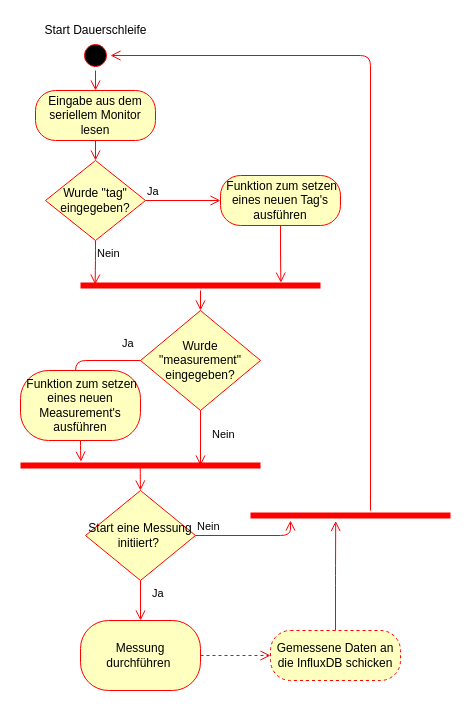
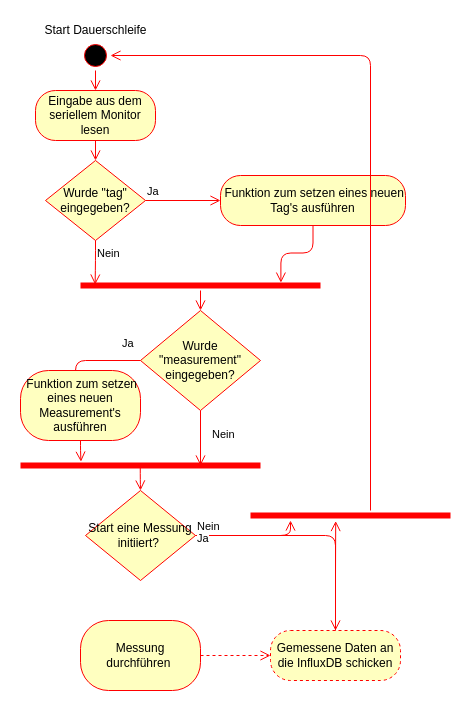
  <mxCell id="0" />
  <mxCell id="1" parent="0" />
  <mxCell id="2" value="" style="ellipse;html=1;shape=startState;fillColor=#000000;strokeColor=#ff0000;" parent="1" vertex="1"><mxGeometry x="80" y="40" width="30" height="30" as="geometry" /></mxCell>
  <mxCell id="3" value="" style="edgeStyle=orthogonalEdgeStyle;html=1;verticalAlign=bottom;endArrow=open;endSize=8;strokeColor=#ff0000;entryX=0.5;entryY=0;entryDx=0;entryDy=0;" parent="1" source="2" target="5" edge="1"><mxGeometry relative="1" as="geometry"><mxPoint x="95" y="130" as="targetPoint" /></mxGeometry></mxCell>
  <mxCell id="4" value="Start Dauerschleife" style="text;html=1;align=center;verticalAlign=middle;resizable=0;points=[];autosize=1;strokeColor=none;fillColor=none;" parent="1" vertex="1"><mxGeometry x="35" y="20" width="120" height="20" as="geometry" /></mxCell>
  <mxCell id="5" value="Eingabe aus dem seriellem Monitor lesen" style="rounded=1;whiteSpace=wrap;html=1;arcSize=40;fontColor=#000000;fillColor=#ffffc0;strokeColor=#ff0000;" parent="1" vertex="1"><mxGeometry x="35" y="90" width="120" height="50" as="geometry" /></mxCell>
  <mxCell id="6" value="" style="edgeStyle=orthogonalEdgeStyle;html=1;verticalAlign=bottom;endArrow=open;endSize=8;strokeColor=#ff0000;entryX=0.5;entryY=0;entryDx=0;entryDy=0;" parent="1" source="5" target="7" edge="1"><mxGeometry relative="1" as="geometry"><mxPoint x="95" y="200" as="targetPoint" /></mxGeometry></mxCell>
  <mxCell id="7" value="Wurde &quot;tag&quot; eingegeben?" style="rhombus;whiteSpace=wrap;html=1;fillColor=#ffffc0;strokeColor=#ff0000;" parent="1" vertex="1"><mxGeometry x="45" y="160" width="100" height="80" as="geometry" /></mxCell>
  <mxCell id="8" value="Ja" style="edgeStyle=orthogonalEdgeStyle;html=1;align=left;verticalAlign=bottom;endArrow=open;endSize=8;strokeColor=#ff0000;entryX=0;entryY=0.5;entryDx=0;entryDy=0;" parent="1" source="7" target="10" edge="1"><mxGeometry x="-1" relative="1" as="geometry"><mxPoint x="200" y="200" as="targetPoint" /></mxGeometry></mxCell>
  <mxCell id="9" value="Nein" style="edgeStyle=orthogonalEdgeStyle;html=1;align=left;verticalAlign=top;endArrow=open;endSize=8;strokeColor=#ff0000;entryX=0.061;entryY=0.405;entryDx=0;entryDy=0;entryPerimeter=0;" parent="1" source="7" target="15" edge="1"><mxGeometry x="-1" relative="1" as="geometry"><mxPoint x="95" y="270" as="targetPoint" /></mxGeometry></mxCell>
- <mxCell id="10" value="&amp;nbsp;Funktion zum setzen eines neuen Tag's ausführen" style="rounded=1;whiteSpace=wrap;html=1;arcSize=40;fontColor=#000000;fillColor=#ffffc0;strokeColor=#ff0000;" parent="1" vertex="1"><mxGeometry x="220" y="175" width="120" height="50" as="geometry" /></mxCell>
+ <mxCell id="10" value="&amp;nbsp;Funktion zum setzen eines neuen Tag's ausführen" style="rounded=1;whiteSpace=wrap;html=1;arcSize=40;fontColor=#000000;fillColor=#ffffc0;strokeColor=#ff0000;" parent="1" vertex="1"><mxGeometry x="220" y="175" width="185" height="50" as="geometry" /></mxCell>
  <mxCell id="11" value="" style="edgeStyle=orthogonalEdgeStyle;html=1;verticalAlign=bottom;endArrow=open;endSize=8;strokeColor=#ff0000;entryX=0.835;entryY=0.215;entryDx=0;entryDy=0;entryPerimeter=0;" parent="1" source="10" target="15" edge="1"><mxGeometry relative="1" as="geometry"><mxPoint x="280" y="270" as="targetPoint" /></mxGeometry></mxCell>
  <mxCell id="12" value="Wurde &quot;measurement&quot; eingegeben?" style="rhombus;whiteSpace=wrap;html=1;fillColor=#ffffc0;strokeColor=#ff0000;" parent="1" vertex="1"><mxGeometry x="140" y="310" width="120" height="100" as="geometry" /></mxCell>
  <mxCell id="13" value="Nein" style="edgeStyle=orthogonalEdgeStyle;html=1;align=left;verticalAlign=bottom;endArrow=open;endSize=8;strokeColor=#ff0000;exitX=0.5;exitY=1;exitDx=0;exitDy=0;entryX=0.75;entryY=0.5;entryDx=0;entryDy=0;entryPerimeter=0;" parent="1" source="12" target="19" edge="1"><mxGeometry x="0.2" y="10" relative="1" as="geometry"><mxPoint x="200" y="460" as="targetPoint" /><mxPoint as="offset" /></mxGeometry></mxCell>
  <mxCell id="14" value="Ja" style="edgeStyle=orthogonalEdgeStyle;html=1;align=left;verticalAlign=top;endArrow=open;endSize=8;strokeColor=#ff0000;" parent="1" source="12" edge="1"><mxGeometry x="-0.679" y="-30" relative="1" as="geometry"><mxPoint x="75" y="420" as="targetPoint" /><Array as="points"><mxPoint x="75" y="360" /></Array><mxPoint as="offset" /></mxGeometry></mxCell>
  <mxCell id="15" value="" style="shape=line;html=1;strokeWidth=6;strokeColor=#ff0000;" parent="1" vertex="1"><mxGeometry x="80" y="280" width="240" height="10" as="geometry" /></mxCell>
  <mxCell id="16" value="" style="edgeStyle=orthogonalEdgeStyle;html=1;verticalAlign=bottom;endArrow=open;endSize=8;strokeColor=#ff0000;entryX=0.5;entryY=0;entryDx=0;entryDy=0;" parent="1" source="15" target="12" edge="1"><mxGeometry relative="1" as="geometry"><mxPoint x="180" y="310" as="targetPoint" /></mxGeometry></mxCell>
  <mxCell id="17" value="&amp;nbsp;Funktion zum setzen eines neuen Measurement's ausführen" style="rounded=1;whiteSpace=wrap;html=1;arcSize=40;fontColor=#000000;fillColor=#ffffc0;strokeColor=#ff0000;" parent="1" vertex="1"><mxGeometry x="20" y="370" width="120" height="70" as="geometry" /></mxCell>
  <mxCell id="18" value="" style="edgeStyle=orthogonalEdgeStyle;html=1;verticalAlign=bottom;endArrow=open;endSize=8;strokeColor=#ff0000;entryX=0.252;entryY=0.12;entryDx=0;entryDy=0;entryPerimeter=0;" parent="1" source="17" target="19" edge="1"><mxGeometry relative="1" as="geometry"><mxPoint x="80" y="450" as="targetPoint" /><Array as="points" /></mxGeometry></mxCell>
  <mxCell id="19" value="" style="shape=line;html=1;strokeWidth=6;strokeColor=#ff0000;" parent="1" vertex="1"><mxGeometry x="20" y="460" width="240" height="10" as="geometry" /></mxCell>
  <mxCell id="20" value="Start eine Messung &lt;br&gt;initiiert?&amp;nbsp;" style="rhombus;whiteSpace=wrap;html=1;fillColor=#ffffc0;strokeColor=#ff0000;" parent="1" vertex="1"><mxGeometry x="85" y="490" width="110" height="90" as="geometry" /></mxCell>
  <mxCell id="21" value="Nein" style="edgeStyle=orthogonalEdgeStyle;html=1;align=left;verticalAlign=bottom;endArrow=open;endSize=8;strokeColor=#ff0000;" parent="1" source="20" target="26" edge="1"><mxGeometry x="-1" relative="1" as="geometry"><mxPoint x="290" y="582.469" as="targetPoint" /><Array as="points"><mxPoint x="290" y="535" /></Array></mxGeometry></mxCell>
- <mxCell id="22" value="Ja" style="edgeStyle=orthogonalEdgeStyle;html=1;align=left;verticalAlign=top;endArrow=open;endSize=8;strokeColor=#ff0000;entryX=0.5;entryY=0;entryDx=0;entryDy=0;" parent="1" source="20" target="24" edge="1"><mxGeometry x="-1" y="10" relative="1" as="geometry"><mxPoint x="140" y="640" as="targetPoint" /><mxPoint as="offset" /></mxGeometry></mxCell>
+ <mxCell id="22" value="Ja" style="edgeStyle=orthogonalEdgeStyle;html=1;align=left;verticalAlign=top;endArrow=open;endSize=8;strokeColor=#ff0000;" parent="1" source="20" target="28" edge="1"><mxGeometry x="-1" y="10" relative="1" as="geometry"><mxPoint x="140" y="640" as="targetPoint" /><mxPoint as="offset" /></mxGeometry></mxCell>
  <mxCell id="23" value="" style="edgeStyle=orthogonalEdgeStyle;html=1;verticalAlign=bottom;endArrow=open;endSize=8;strokeColor=#ff0000;entryX=0.5;entryY=0;entryDx=0;entryDy=0;exitX=0.499;exitY=0.599;exitDx=0;exitDy=0;exitPerimeter=0;" parent="1" source="19" target="20" edge="1"><mxGeometry relative="1" as="geometry"><mxPoint x="139.86" y="480" as="targetPoint" /><mxPoint x="139.86" y="460" as="sourcePoint" /></mxGeometry></mxCell>
  <mxCell id="24" value="Messung durchführen&amp;nbsp;" style="rounded=1;whiteSpace=wrap;html=1;arcSize=40;fontColor=#000000;fillColor=#ffffc0;strokeColor=#ff0000;" parent="1" vertex="1"><mxGeometry x="80" y="620" width="120" height="70" as="geometry" /></mxCell>
  <mxCell id="25" value="" style="edgeStyle=orthogonalEdgeStyle;html=1;verticalAlign=bottom;endArrow=open;endSize=8;strokeColor=#ff0000;exitX=1;exitY=0.5;exitDx=0;exitDy=0;entryX=0;entryY=0.5;entryDx=0;entryDy=0;dashed=1;" parent="1" source="24" target="28" edge="1"><mxGeometry relative="1" as="geometry"><mxPoint x="240" y="655" as="targetPoint" /></mxGeometry></mxCell>
  <mxCell id="26" value="" style="shape=line;html=1;strokeWidth=6;strokeColor=#ff0000;" parent="1" vertex="1"><mxGeometry x="250" y="510" width="200" height="10" as="geometry" /></mxCell>
  <mxCell id="27" value="" style="edgeStyle=orthogonalEdgeStyle;html=1;verticalAlign=bottom;endArrow=open;endSize=8;strokeColor=#ff0000;entryX=1;entryY=0.5;entryDx=0;entryDy=0;" parent="1" source="26" target="2" edge="1"><mxGeometry relative="1" as="geometry"><mxPoint x="330" y="500" as="targetPoint" /><Array as="points"><mxPoint x="370" y="55" /></Array></mxGeometry></mxCell>
  <mxCell id="28" value="Gemessene Daten an die InfluxDB schicken" style="rounded=1;whiteSpace=wrap;html=1;arcSize=40;fontColor=#000000;fillColor=#ffffc0;strokeColor=#ff0000;dashed=1;" parent="1" vertex="1"><mxGeometry x="270" y="630" width="130" height="50" as="geometry" /></mxCell>
  <mxCell id="29" value="" style="edgeStyle=orthogonalEdgeStyle;html=1;verticalAlign=bottom;endArrow=open;endSize=8;strokeColor=#ff0000;entryX=0.426;entryY=1.054;entryDx=0;entryDy=0;entryPerimeter=0;" parent="1" source="28" target="26" edge="1"><mxGeometry relative="1" as="geometry"><mxPoint x="330" y="740" as="targetPoint" /></mxGeometry></mxCell>
